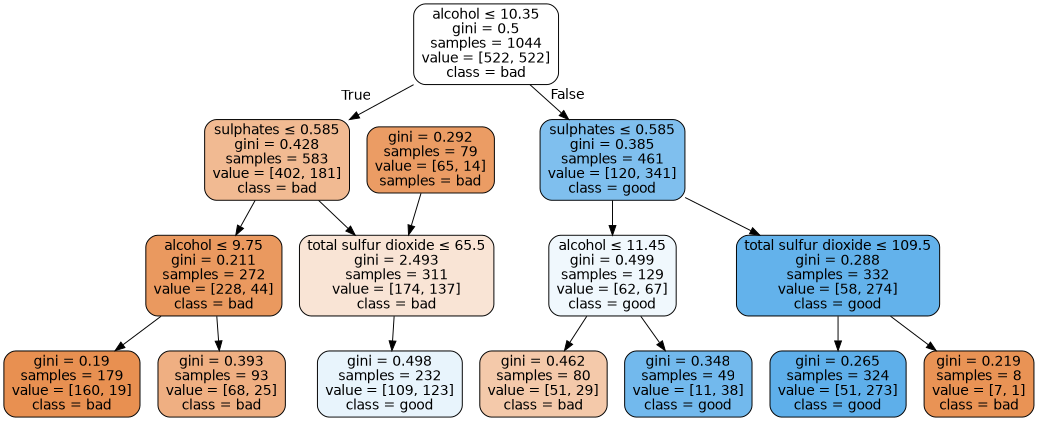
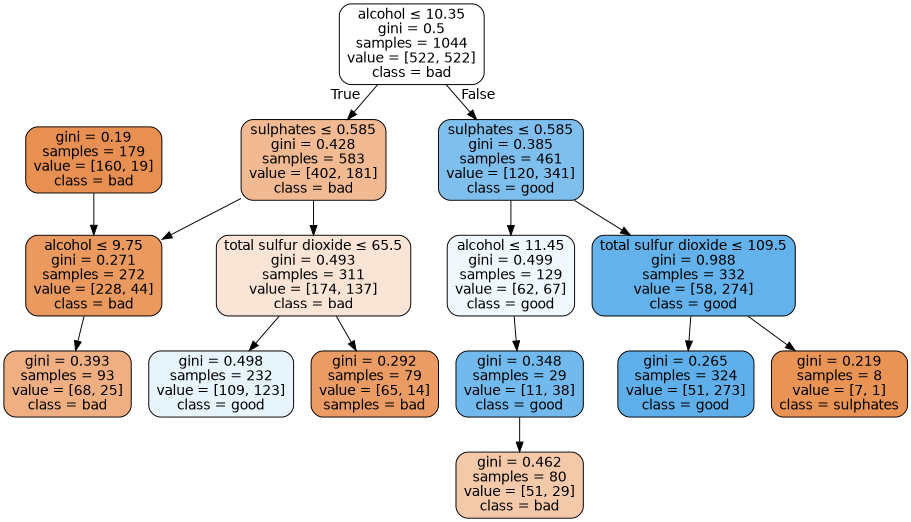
  digraph {
    node [color=black fontname=helvetica shape=box style="filled, rounded"]
    edge [fontname=helvetica]
    n1 [fillcolor="#ffffff" label=<alcohol &le; 10.35<br/>gini = 0.5<br/>samples = 1044<br/>value = [522, 522]<br/>class = bad>]
    n2 [fillcolor="#f1ba92" label=<sulphates &le; 0.585<br/>gini = 0.428<br/>samples = 583<br/>value = [402, 181]<br/>class = bad>]
    n3 [fillcolor="#7fbfee" label=<sulphates &le; 0.585<br/>gini = 0.385<br/>samples = 461<br/>value = [120, 341]<br/>class = good>]
-   n4 [fillcolor="#ea995f" label=<alcohol &le; 9.75<br/>gini = 0.211<br/>samples = 272<br/>value = [228, 44]<br/>class = bad>]
-   n5 [fillcolor="#f9e4d5" label=<total sulfur dioxide &le; 65.5<br/>gini = 2.493<br/>samples = 311<br/>value = [174, 137]<br/>class = bad>]
+   n4 [fillcolor="#ea995f" label=<alcohol &le; 9.75<br/>gini = 0.271<br/>samples = 272<br/>value = [228, 44]<br/>class = bad>]
+   n5 [fillcolor="#f9e4d5" label=<total sulfur dioxide &le; 65.5<br/>gini = 0.493<br/>samples = 311<br/>value = [174, 137]<br/>class = bad>]
    n6 [fillcolor="#f0f8fd" label=<alcohol &le; 11.45<br/>gini = 0.499<br/>samples = 129<br/>value = [62, 67]<br/>class = good>]
-   n7 [fillcolor="#63b2eb" label=<total sulfur dioxide &le; 109.5<br/>gini = 0.288<br/>samples = 332<br/>value = [58, 274]<br/>class = good>]
+   n7 [fillcolor="#63b2eb" label=<total sulfur dioxide &le; 109.5<br/>gini = 0.988<br/>samples = 332<br/>value = [58, 274]<br/>class = good>]
    n8 [fillcolor="#e89051" label=<gini = 0.19<br/>samples = 179<br/>value = [160, 19]<br/>class = bad>]
    n9 [fillcolor="#efaf82" label=<gini = 0.393<br/>samples = 93<br/>value = [68, 25]<br/>class = bad>]
    n10 [fillcolor="#e8f4fc" label=<gini = 0.498<br/>samples = 232<br/>value = [109, 123]<br/>class = good>]
    n11 [fillcolor="#eb9c64" label=<gini = 0.292<br/>samples = 79<br/>value = [65, 14]<br/>samples = bad>]
    n12 [fillcolor="#f4c9aa" label=<gini = 0.462<br/>samples = 80<br/>value = [51, 29]<br/>class = bad>]
-   n13 [fillcolor="#72b9ed" label=<gini = 0.348<br/>samples = 49<br/>value = [11, 38]<br/>class = good>]
+   n13 [fillcolor="#72b9ed" label=<gini = 0.348<br/>samples = 29<br/>value = [11, 38]<br/>class = good>]
    n14 [fillcolor="#5eafea" label=<gini = 0.265<br/>samples = 324<br/>value = [51, 273]<br/>class = good>]
-   n15 [fillcolor="#e99355" label=<gini = 0.219<br/>samples = 8<br/>value = [7, 1]<br/>class = bad>]
+   n15 [fillcolor="#e99355" label=<gini = 0.219<br/>samples = 8<br/>value = [7, 1]<br/>class = sulphates>]
    n1 -> n2 [headlabel=True labelangle=45 labeldistance=2.5]
    n1 -> n3 [headlabel=False labelangle=-45 labeldistance=2.5]
    n2 -> n4
    n2 -> n5
    n3 -> n6
    n3 -> n7
-   n4 -> n8
+   n8 -> n4
    n4 -> n9
    n5 -> n10
-   n11 -> n5
-   n6 -> n12
+   n5 -> n11
+   n13 -> n12
    n6 -> n13
    n7 -> n14
    n7 -> n15
  }
